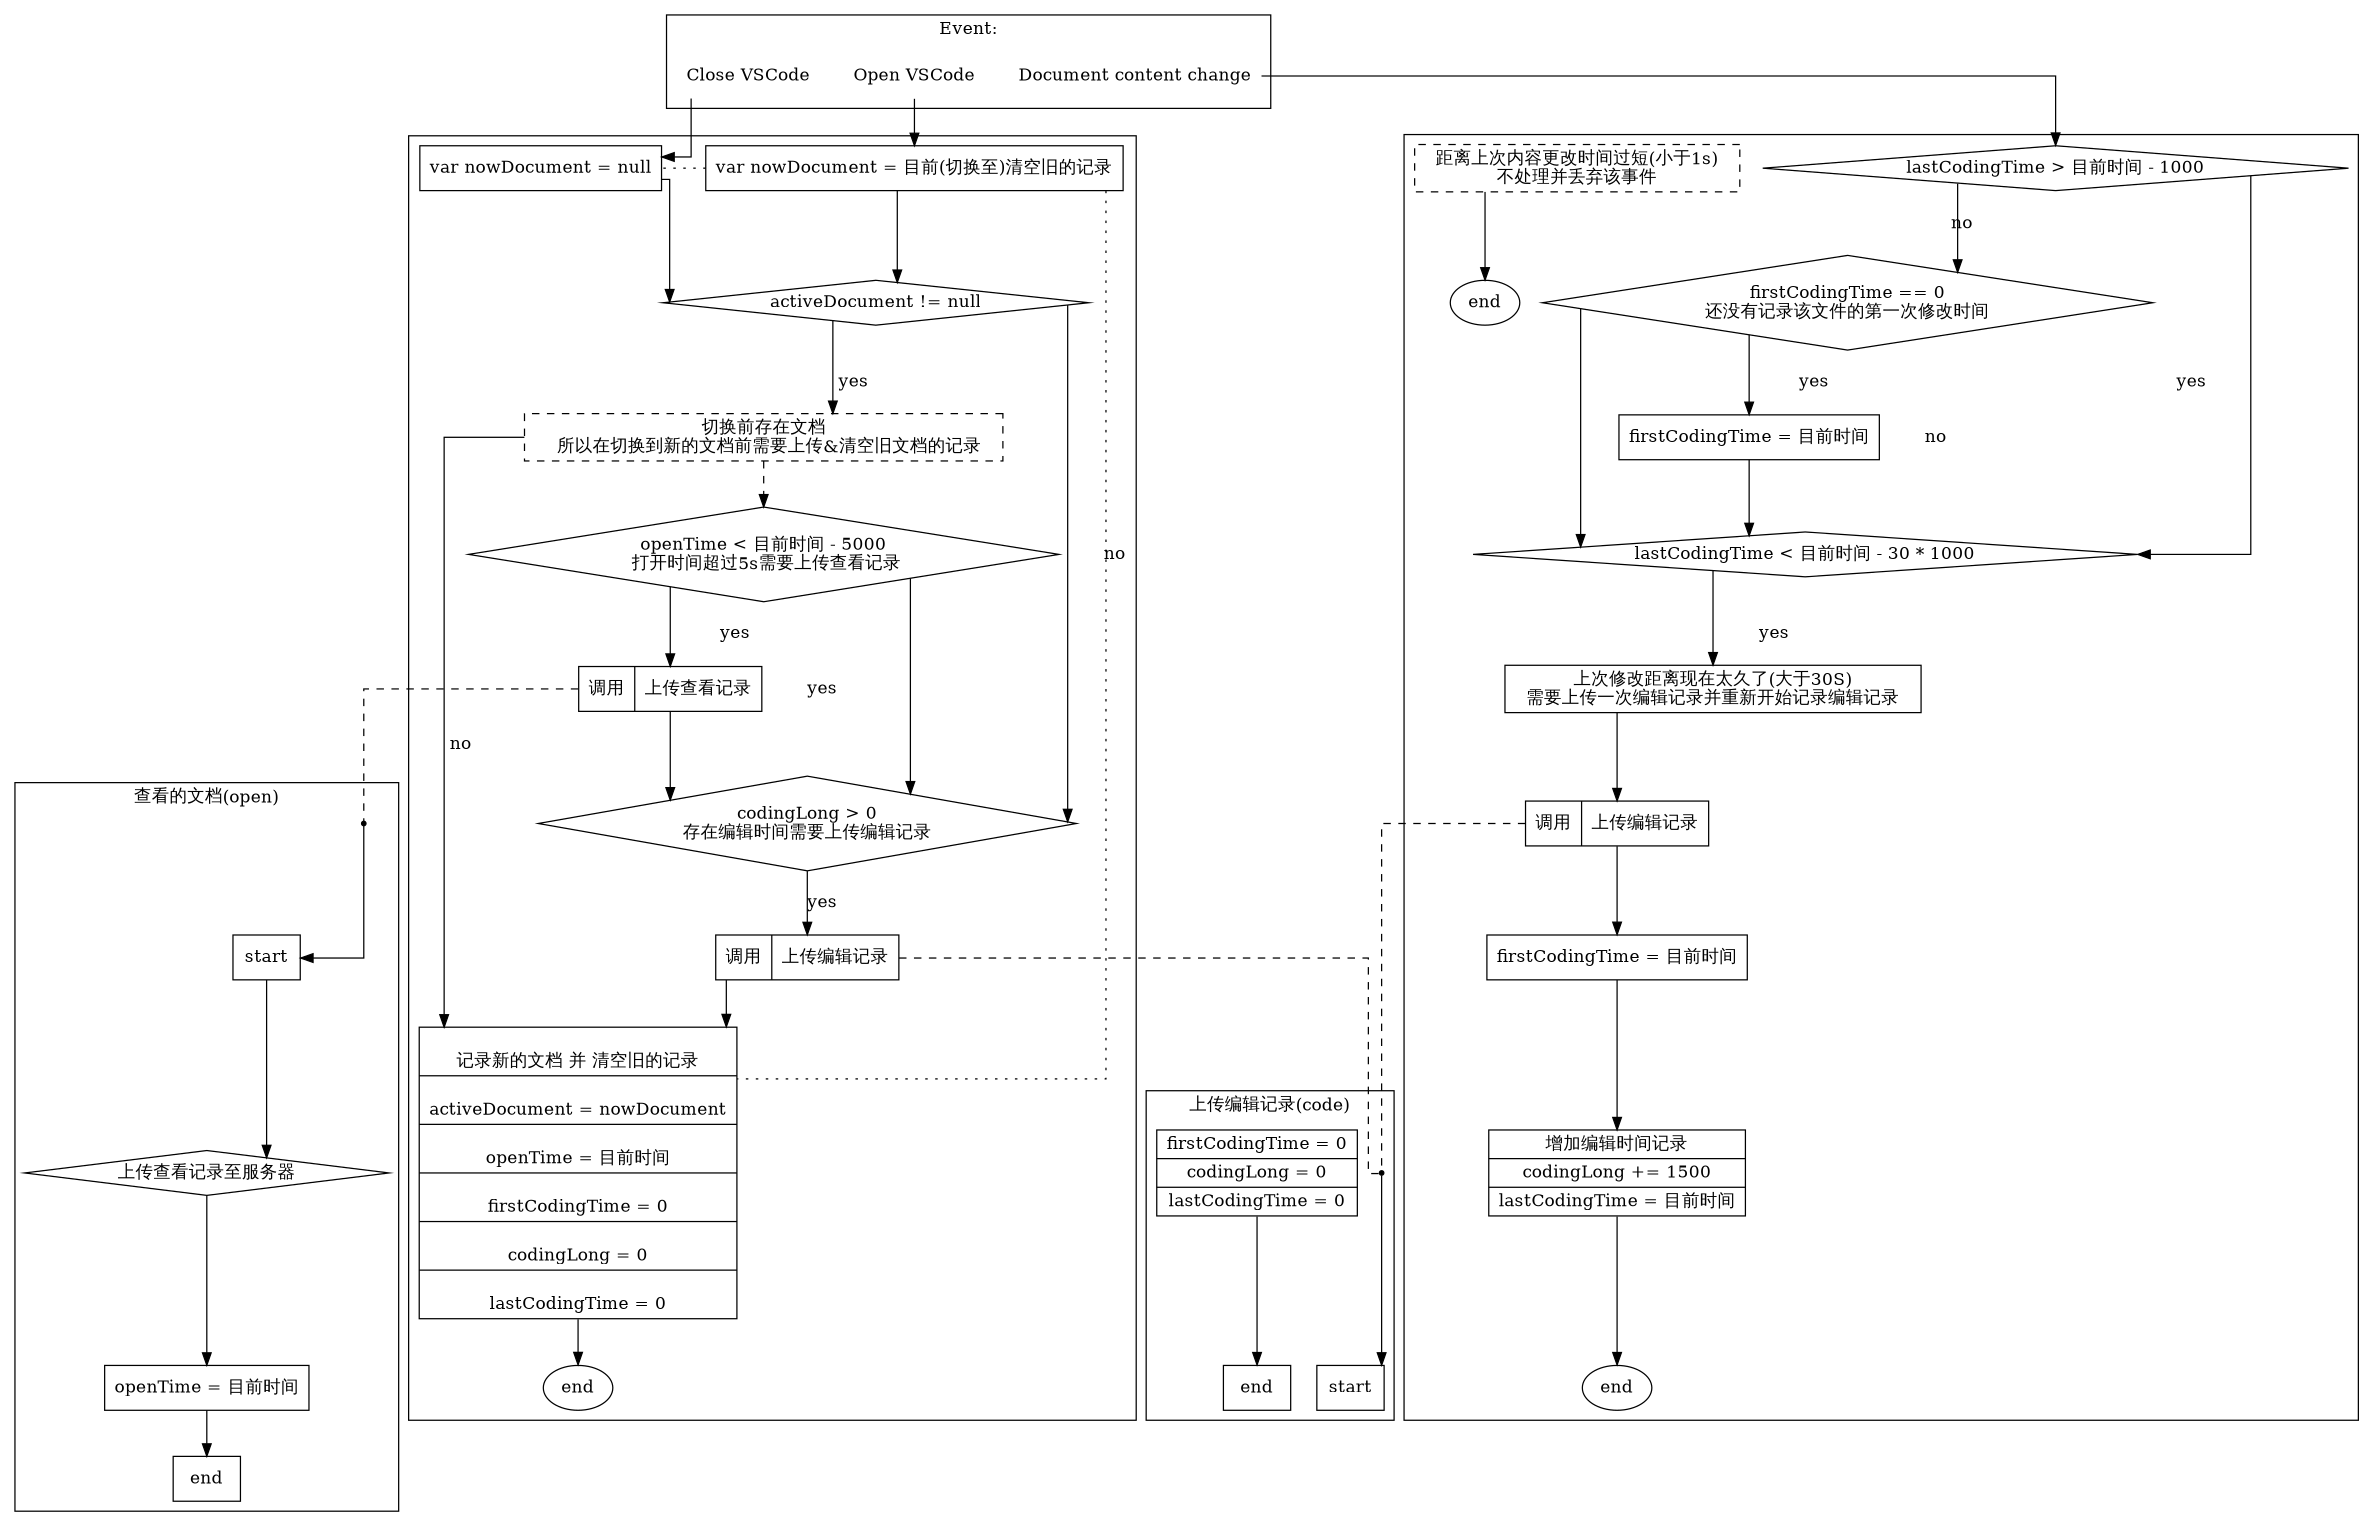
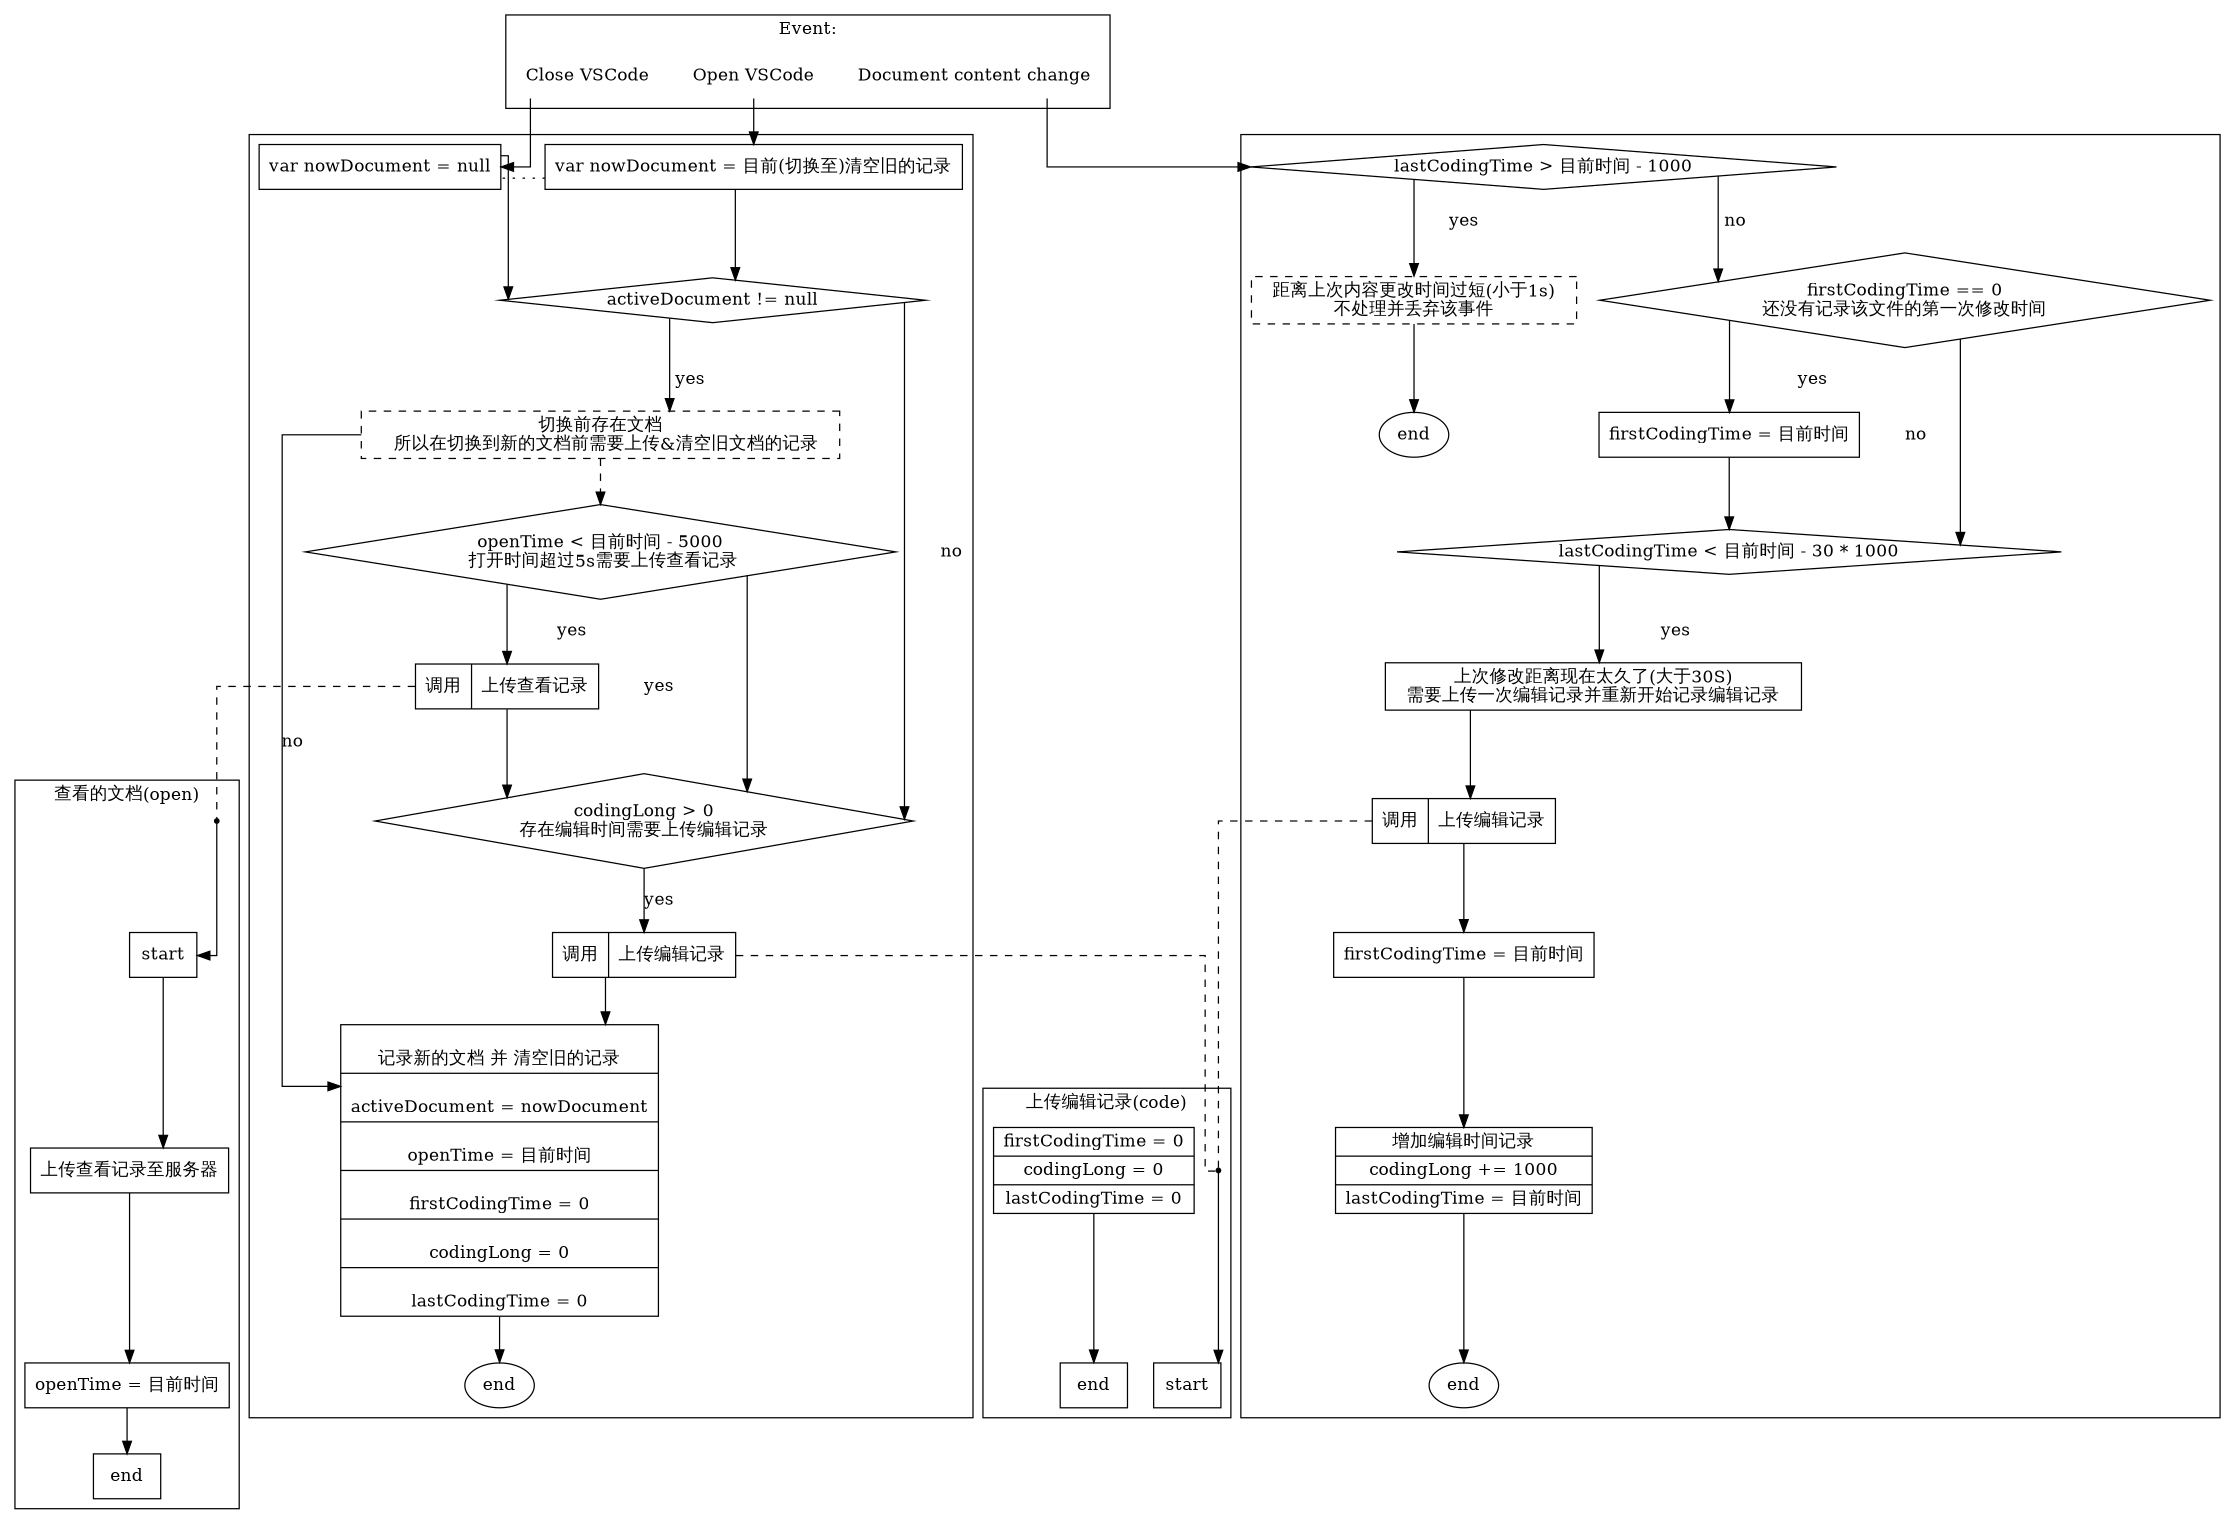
  digraph {
    rankdir=TB
    splines=ortho
    node [shape=box]
    n1 [label="Open VSCode" shape=none]
    n2 [label="Document content change" shape=none]
    n3 [label="Close VSCode" shape=none]
    func_uploadOpen_start [shape=point]
    n5 [label=start]
-   "上传查看记录至服务器" [shape=diamond]
+   "上传查看记录至服务器"
    n7 [label=end]
    n8 [label="openTime = 目前时间"]
    func_uploadCoding_start [shape=point]
    n10 [label=start]
    n11 [label=end]
    n12 [label="{ firstCodingTime = 0| codingLong = 0| lastCodingTime = 0}" shape=record]
    n13 [label="var nowDocument = 目前(切换至)清空旧的记录"]
    n14 [label="var nowDocument = null"]
    n15 [label="activeDocument != null" shape=diamond]
    n16 [label="切换前存在文档\n    所以在切换到新的文档前需要上传&清空旧文档的记录  " style=dashed]
    n17 [label="codingLong > 0\n存在编辑时间需要上传编辑记录" shape=diamond]
    n18 [label="{ \n 记录新的文档 并 清空旧的记录 \n|\n			activeDocument = nowDocument|\n			openTime = 目前时间|\n			firstCodingTime = 0|\n			codingLong = 0|\n			lastCodingTime = 0 }" shape=record]
    n19 [label="openTime < 目前时间 - 5000\n 打开时间超过5s需要上传查看记录" shape=diamond]
    n20 [label="<f0>  调用|<f1> 上传查看记录  " shape=record]
    n21 [label="<f0>  调用|<f1> 上传编辑记录  " shape=record]
    n22 [label=end shape=ellipse]
    n23 [label="lastCodingTime > 目前时间 - 1000" shape=diamond]
    n24 [label="  距离上次内容更改时间过短(小于1s)  \n不处理并丢弃该事件" style=dashed]
    n25 [label="firstCodingTime == 0\n还没有记录该文件的第一次修改时间" shape=diamond]
    n26 [label=end shape=ellipse]
    n27 [label="firstCodingTime = 目前时间"]
    n28 [label="lastCodingTime < 目前时间 - 30 * 1000" shape=diamond]
    n29 [label="  上次修改距离现在太久了(大于30S)  \n  需要上传一次编辑记录并重新开始记录编辑记录  "]
-   n30 [label="{ 增加编辑时间记录| codingLong += 1500| lastCodingTime = 目前时间}" shape=record]
+   n30 [label="{ 增加编辑时间记录| codingLong += 1000| lastCodingTime = 目前时间}" shape=record]
    n31 [label=" 调用| 上传编辑记录" shape=record]
    "firstCodingTime = 目前时间"
    n33 [label=end shape=ellipse]
    subgraph cluster_1 {
      label="Event:"
      n1
      n2
      n3
    }
    subgraph sub_2 {
      subgraph cluster_3 {
        label="查看的文档(open)"
        func_uploadOpen_start
        n5
        "上传查看记录至服务器"
        n7
        n8
      }
      subgraph cluster_4 {
        label="上传编辑记录(code)"
        func_uploadCoding_start
        n10
        n11
        n12
      }
    }
    subgraph cluster_5 {
      n15
      n16
      n17
      n18
      n19
      n20
      n21
      n22
      subgraph sub_6 {
        rank=same
        n13
        n14
      }
    }
    subgraph cluster_7 {
      n23
      n24
      n25
      n26
      n27
      n28
      n29
      n30
      n31
      "firstCodingTime = 目前时间"
      n33
    }
    n1 -> n13
    n2 -> n23
    n3 -> n14
    func_uploadOpen_start -> n5
    n5 -> "上传查看记录至服务器"
    "上传查看记录至服务器" -> n8
    n8 -> n7
    func_uploadCoding_start -> n10
    n12 -> n11
    n13 -> n14 [arrowhead=none style=dotted]
    n13 -> n15
-   n13 -> n18 [arrowhead=none style=dotted]
    n14 -> n15
    n15 -> n16 [label=yes]
    n15 -> n17 [label=no]
    n16 -> n18 [label=no]
    n16 -> n19 [style=dashed]
    n17 -> n21 [label=yes]
    n18 -> n22
    n19 -> n17 [label=yes]
    n19 -> n20 [label=yes]
    n20 -> func_uploadOpen_start [arrowhead=none style=dashed]
    n20 -> n17
    n21 -> func_uploadCoding_start [arrowhead=none concentrate=true style=dashed]
    n21 -> n18
-   n23 -> n28 [label=yes]
+   n23 -> n24 [label=yes]
    n23 -> n25 [label=no]
    n24 -> n26
    n25 -> n27 [label=yes]
    n25 -> n28 [label=no]
    n27 -> n28
    n28 -> n29 [label=yes]
    n29 -> n31
    n30 -> n33
    n31 -> func_uploadCoding_start [arrowhead=none concentrate=true style=dashed]
    n31 -> "firstCodingTime = 目前时间"
    "firstCodingTime = 目前时间" -> n30
  }
